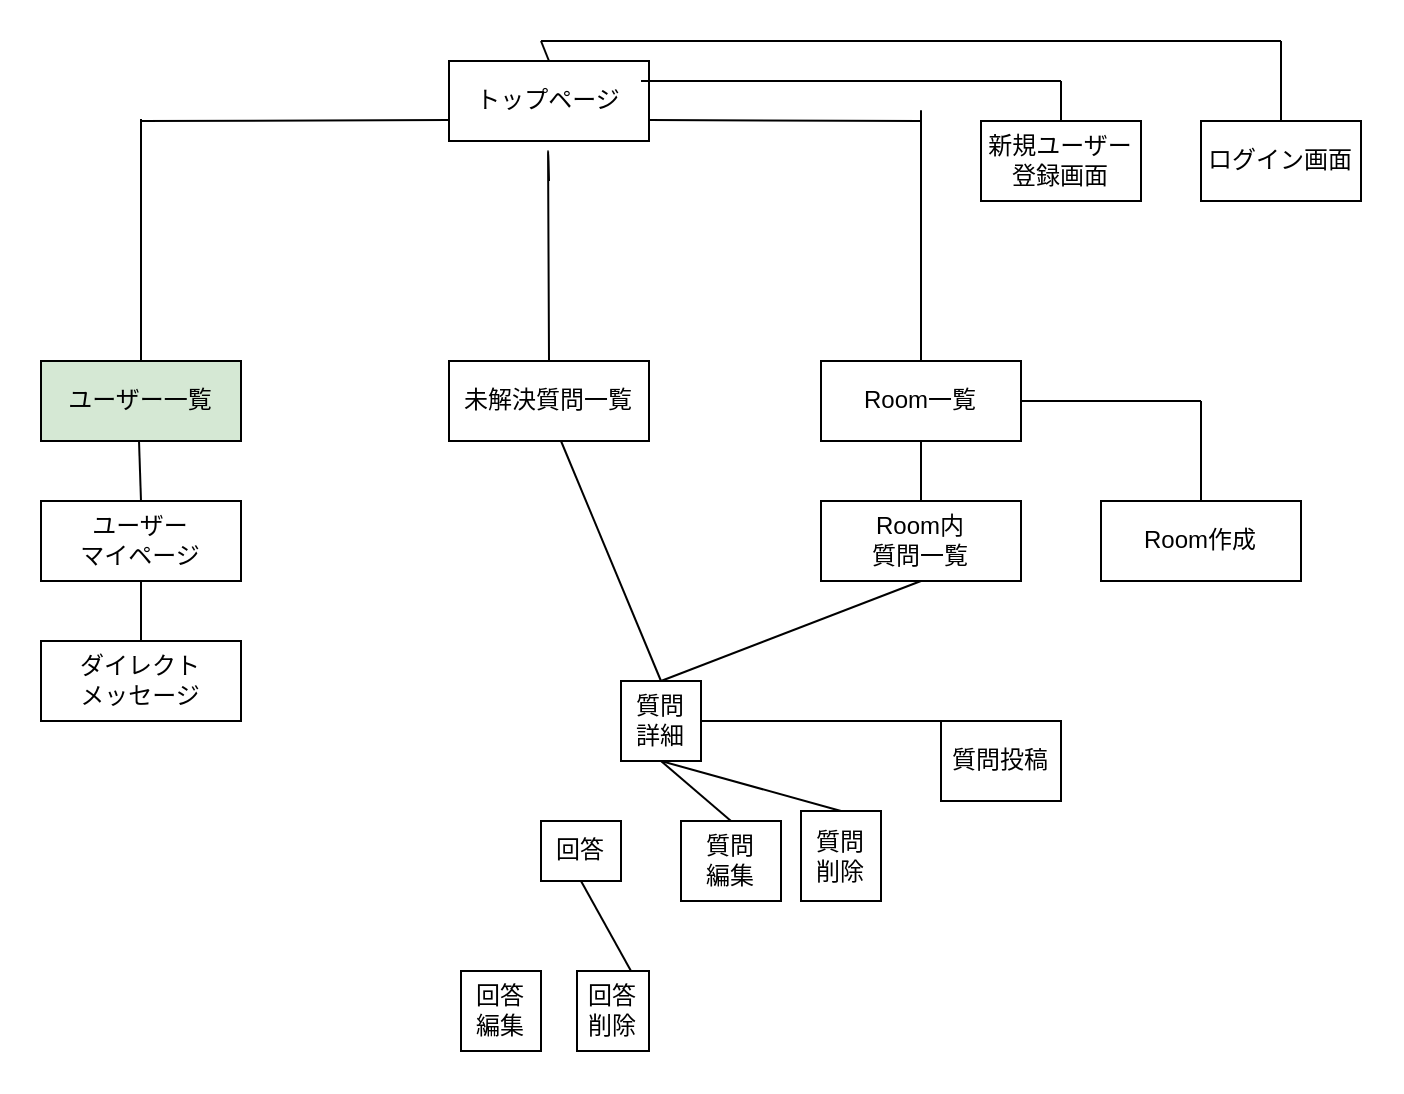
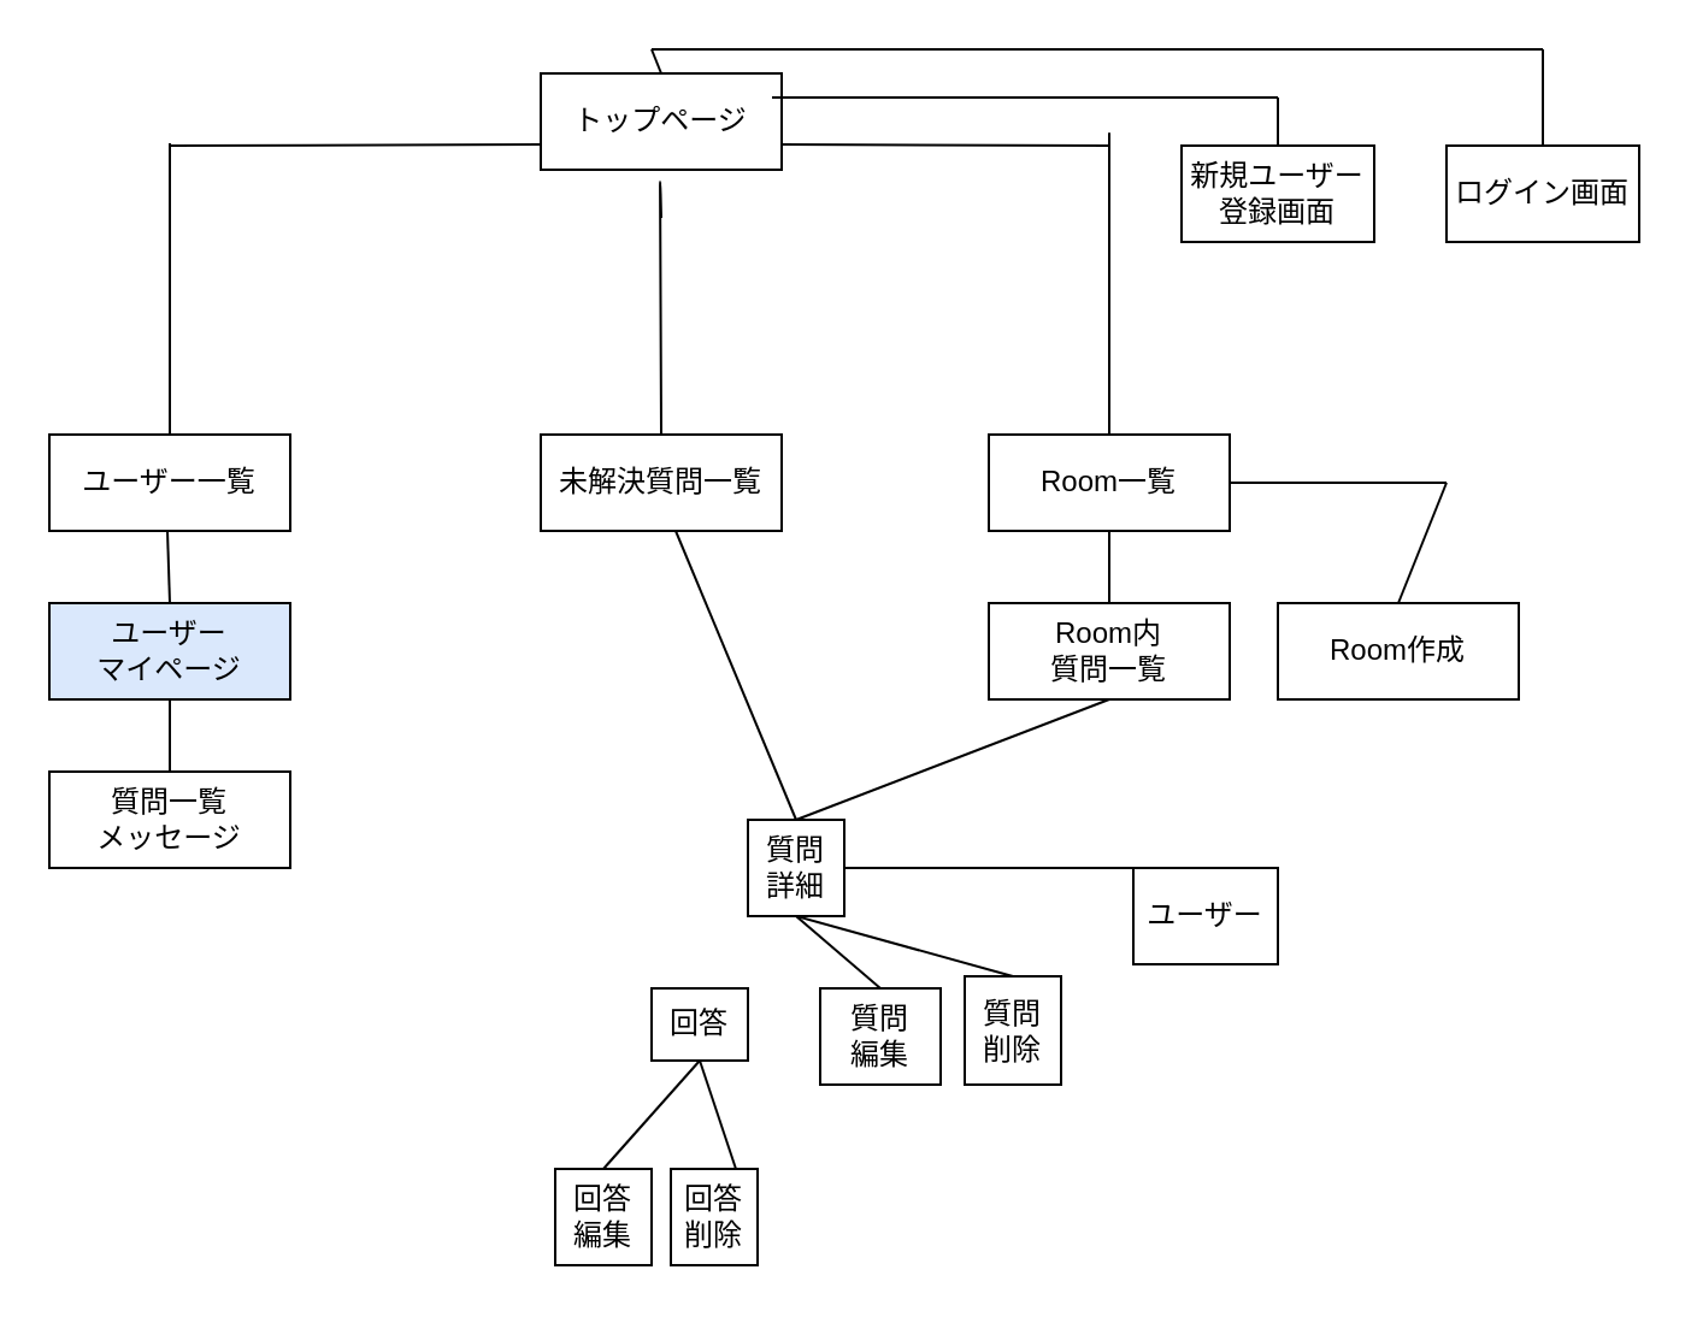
  <mxCell id="0" />
  <mxCell id="1" parent="0" />
  <mxCell id="2" value="トップページ" style="whiteSpace=wrap;html=1;align=center;" parent="1" vertex="1"><mxGeometry x="224" y="30" width="100" height="40" as="geometry" /></mxCell>
  <mxCell id="3" value="Room一覧" style="whiteSpace=wrap;html=1;align=center;" parent="1" vertex="1"><mxGeometry x="410" y="180" width="100" height="40" as="geometry" /></mxCell>
  <mxCell id="4" value="未解決質問一覧" style="whiteSpace=wrap;html=1;align=center;" parent="1" vertex="1"><mxGeometry x="224" y="180" width="100" height="40" as="geometry" /></mxCell>
- <mxCell id="5" value="Room作成" style="whiteSpace=wrap;html=1;align=center;" parent="1" vertex="1"><mxGeometry x="550" y="250" width="100" height="40" as="geometry" /></mxCell>
+ <mxCell id="5" value="Room作成" style="whiteSpace=wrap;html=1;align=center;" parent="1" vertex="1"><mxGeometry x="530" y="250" width="100" height="40" as="geometry" /></mxCell>
  <mxCell id="6" value="Room内&lt;br&gt;質問一覧" style="whiteSpace=wrap;html=1;align=center;" parent="1" vertex="1"><mxGeometry x="410" y="250" width="100" height="40" as="geometry" /></mxCell>
- <mxCell id="7" value="質問投稿" style="whiteSpace=wrap;html=1;align=center;" parent="1" vertex="1"><mxGeometry x="470" y="360" width="60" height="40" as="geometry" /></mxCell>
- <mxCell id="8" value="ユーザー&lt;br&gt;マイページ" style="whiteSpace=wrap;html=1;align=center;" parent="1" vertex="1"><mxGeometry x="20" y="250" width="100" height="40" as="geometry" /></mxCell>
- <mxCell id="9" value="ダイレクト&lt;br&gt;メッセージ" style="whiteSpace=wrap;html=1;align=center;" parent="1" vertex="1"><mxGeometry x="20" y="320" width="100" height="40" as="geometry" /></mxCell>
+ <mxCell id="7" value="ユーザー" style="whiteSpace=wrap;html=1;align=center;" parent="1" vertex="1"><mxGeometry x="470" y="360" width="60" height="40" as="geometry" /></mxCell>
+ <mxCell id="8" value="ユーザー&lt;br&gt;マイページ" style="whiteSpace=wrap;html=1;align=center;fillColor=#dae8fc;" parent="1" vertex="1"><mxGeometry x="20" y="250" width="100" height="40" as="geometry" /></mxCell>
+ <mxCell id="9" value="質問一覧&lt;br&gt;メッセージ" style="whiteSpace=wrap;html=1;align=center;" parent="1" vertex="1"><mxGeometry x="20" y="320" width="100" height="40" as="geometry" /></mxCell>
  <mxCell id="10" value="回答" style="whiteSpace=wrap;html=1;align=center;" parent="1" vertex="1"><mxGeometry x="270" y="410" width="40" height="30" as="geometry" /></mxCell>
  <mxCell id="11" value="" style="endArrow=none;html=1;entryX=0.5;entryY=0;entryDx=0;entryDy=0;" parent="1" target="8" edge="1"><mxGeometry width="50" height="50" relative="1" as="geometry"><mxPoint x="69" y="220" as="sourcePoint" /><mxPoint x="69" y="240.5" as="targetPoint" /></mxGeometry></mxCell>
  <mxCell id="12" value="" style="endArrow=none;html=1;" parent="1" edge="1"><mxGeometry width="50" height="50" relative="1" as="geometry"><mxPoint x="70" y="60" as="sourcePoint" /><mxPoint x="224" y="59.5" as="targetPoint" /></mxGeometry></mxCell>
  <mxCell id="13" value="" style="endArrow=none;html=1;entryX=0.5;entryY=0;entryDx=0;entryDy=0;" parent="1" target="14" edge="1"><mxGeometry width="50" height="50" relative="1" as="geometry"><mxPoint x="70" y="59" as="sourcePoint" /><mxPoint x="70" y="100" as="targetPoint" /></mxGeometry></mxCell>
- <mxCell id="14" value="ユーザー一覧" style="whiteSpace=wrap;html=1;align=center;fillColor=#d5e8d4;" parent="1" vertex="1"><mxGeometry x="20" y="180" width="100" height="40" as="geometry" /></mxCell>
+ <mxCell id="14" value="ユーザー一覧" style="whiteSpace=wrap;html=1;align=center;" parent="1" vertex="1"><mxGeometry x="20" y="180" width="100" height="40" as="geometry" /></mxCell>
  <mxCell id="15" value="" style="endArrow=none;html=1;" parent="1" edge="1"><mxGeometry width="50" height="50" relative="1" as="geometry"><mxPoint x="70" y="320" as="sourcePoint" /><mxPoint x="70" y="290" as="targetPoint" /></mxGeometry></mxCell>
  <mxCell id="16" value="" style="endArrow=none;html=1;" parent="1" edge="1"><mxGeometry width="50" height="50" relative="1" as="geometry"><mxPoint x="324" y="59.5" as="sourcePoint" /><mxPoint x="460" y="60" as="targetPoint" /></mxGeometry></mxCell>
  <mxCell id="17" value="" style="endArrow=none;html=1;entryX=0.5;entryY=0;entryDx=0;entryDy=0;" parent="1" edge="1" target="3"><mxGeometry width="50" height="50" relative="1" as="geometry"><mxPoint x="460" y="100" as="sourcePoint" /><mxPoint x="460" y="170" as="targetPoint" /><Array as="points"><mxPoint x="460" y="50" /></Array></mxGeometry></mxCell>
  <mxCell id="18" value="" style="endArrow=none;html=1;" parent="1" edge="1"><mxGeometry width="50" height="50" relative="1" as="geometry"><mxPoint x="510" y="200" as="sourcePoint" /><mxPoint x="600" y="200" as="targetPoint" /></mxGeometry></mxCell>
  <mxCell id="19" value="" style="endArrow=none;html=1;entryX=0.5;entryY=0;entryDx=0;entryDy=0;" parent="1" target="5" edge="1"><mxGeometry width="50" height="50" relative="1" as="geometry"><mxPoint x="600" y="200" as="sourcePoint" /><mxPoint x="640" y="170" as="targetPoint" /></mxGeometry></mxCell>
  <mxCell id="20" value="" style="endArrow=none;html=1;exitX=0.5;exitY=0;exitDx=0;exitDy=0;" parent="1" source="6" edge="1"><mxGeometry width="50" height="50" relative="1" as="geometry"><mxPoint x="410" y="270" as="sourcePoint" /><mxPoint x="460" y="220" as="targetPoint" /></mxGeometry></mxCell>
  <mxCell id="21" value="" style="endArrow=none;html=1;exitX=0.5;exitY=0;exitDx=0;exitDy=0;" parent="1" source="7" edge="1" target="22"><mxGeometry width="50" height="50" relative="1" as="geometry"><mxPoint x="370" y="340" as="sourcePoint" /><mxPoint x="420" y="290" as="targetPoint" /></mxGeometry></mxCell>
  <mxCell id="22" value="質問&lt;br&gt;詳細" style="whiteSpace=wrap;html=1;align=center;" parent="1" vertex="1"><mxGeometry x="310" y="340" width="40" height="40" as="geometry" /></mxCell>
  <mxCell id="23" value="" style="endArrow=none;html=1;exitX=0.5;exitY=0;exitDx=0;exitDy=0;" parent="1" source="22" edge="1"><mxGeometry width="50" height="50" relative="1" as="geometry"><mxPoint x="430" y="320" as="sourcePoint" /><mxPoint x="460" y="290" as="targetPoint" /></mxGeometry></mxCell>
  <mxCell id="24" value="質問&lt;br&gt;編集" style="whiteSpace=wrap;html=1;align=center;" parent="1" vertex="1"><mxGeometry x="340" y="410" width="50" height="40" as="geometry" /></mxCell>
  <mxCell id="25" value="質問&lt;br&gt;削除" style="whiteSpace=wrap;html=1;align=center;" parent="1" vertex="1"><mxGeometry x="400" y="405" width="40" height="45" as="geometry" /></mxCell>
  <mxCell id="26" value="回答&lt;br&gt;編集" style="whiteSpace=wrap;html=1;align=center;" parent="1" vertex="1"><mxGeometry x="230" y="485" width="40" height="40" as="geometry" /></mxCell>
- <mxCell id="27" value="回答&lt;br&gt;削除" style="whiteSpace=wrap;html=1;align=center;" parent="1" vertex="1"><mxGeometry x="288" y="485" width="36" height="40" as="geometry" /></mxCell>
+ <mxCell id="27" value="回答&lt;br&gt;削除" style="whiteSpace=wrap;html=1;align=center;" parent="1" vertex="1"><mxGeometry x="278" y="485" width="36" height="40" as="geometry" /></mxCell>
  <mxCell id="28" value="" style="endArrow=none;html=1;exitX=0.5;exitY=0;exitDx=0;exitDy=0;" parent="1" edge="1" source="4"><mxGeometry width="50" height="50" relative="1" as="geometry"><mxPoint x="273.5" y="110" as="sourcePoint" /><mxPoint x="274" y="90" as="targetPoint" /><Array as="points"><mxPoint x="273.5" y="70" /></Array></mxGeometry></mxCell>
  <mxCell id="29" value="" style="endArrow=none;html=1;exitX=0.75;exitY=0;exitDx=0;exitDy=0;" edge="1" parent="1" source="27"><mxGeometry width="50" height="50" relative="1" as="geometry"><mxPoint x="420" y="480" as="sourcePoint" /><mxPoint x="290" y="440" as="targetPoint" /></mxGeometry></mxCell>
  <mxCell id="30" value="" style="endArrow=none;html=1;exitX=0.5;exitY=0;exitDx=0;exitDy=0;" edge="1" parent="1" source="24"><mxGeometry width="50" height="50" relative="1" as="geometry"><mxPoint x="470" y="430" as="sourcePoint" /><mxPoint x="330" y="380" as="targetPoint" /></mxGeometry></mxCell>
  <mxCell id="31" value="" style="endArrow=none;html=1;exitX=0.5;exitY=0;exitDx=0;exitDy=0;" edge="1" parent="1" source="25"><mxGeometry width="50" height="50" relative="1" as="geometry"><mxPoint x="590" y="460" as="sourcePoint" /><mxPoint x="330" y="380" as="targetPoint" /></mxGeometry></mxCell>
  <mxCell id="32" value="" style="endArrow=none;html=1;exitX=0.5;exitY=0;exitDx=0;exitDy=0;" edge="1" parent="1" source="22"><mxGeometry width="50" height="50" relative="1" as="geometry"><mxPoint x="230" y="270" as="sourcePoint" /><mxPoint x="280" y="220" as="targetPoint" /></mxGeometry></mxCell>
+ <mxCell id="33" value="" style="endArrow=none;html=1;exitX=0.5;exitY=0;exitDx=0;exitDy=0;entryX=0.5;entryY=1;entryDx=0;entryDy=0;" edge="1" parent="1" source="26" target="10"><mxGeometry width="50" height="50" relative="1" as="geometry"><mxPoint x="250" y="480" as="sourcePoint" /><mxPoint x="280" y="450" as="targetPoint" /></mxGeometry></mxCell>
  <mxCell id="34" value="新規ユーザー登録画面" style="whiteSpace=wrap;html=1;align=center;" vertex="1" parent="1"><mxGeometry x="490" y="60" width="80" height="40" as="geometry" /></mxCell>
  <mxCell id="35" value="ログイン画面" style="whiteSpace=wrap;html=1;align=center;" vertex="1" parent="1"><mxGeometry x="600" y="60" width="80" height="40" as="geometry" /></mxCell>
  <mxCell id="36" value="" style="endArrow=none;html=1;" edge="1" parent="1"><mxGeometry width="50" height="50" relative="1" as="geometry"><mxPoint x="530" y="60" as="sourcePoint" /><mxPoint x="530" y="40" as="targetPoint" /></mxGeometry></mxCell>
  <mxCell id="37" value="" style="endArrow=none;html=1;entryX=0.96;entryY=0.25;entryDx=0;entryDy=0;entryPerimeter=0;" edge="1" parent="1" target="2"><mxGeometry width="50" height="50" relative="1" as="geometry"><mxPoint x="530" y="40" as="sourcePoint" /><mxPoint x="580" y="-10" as="targetPoint" /></mxGeometry></mxCell>
  <mxCell id="38" value="" style="endArrow=none;html=1;" edge="1" parent="1"><mxGeometry width="50" height="50" relative="1" as="geometry"><mxPoint x="640" y="60" as="sourcePoint" /><mxPoint x="640" y="20" as="targetPoint" /></mxGeometry></mxCell>
  <mxCell id="39" value="" style="endArrow=none;html=1;" edge="1" parent="1"><mxGeometry width="50" height="50" relative="1" as="geometry"><mxPoint x="640" y="20" as="sourcePoint" /><mxPoint x="270" y="20" as="targetPoint" /></mxGeometry></mxCell>
  <mxCell id="40" value="" style="endArrow=none;html=1;" edge="1" parent="1"><mxGeometry width="50" height="50" relative="1" as="geometry"><mxPoint x="270" y="20" as="sourcePoint" /><mxPoint x="274" y="30" as="targetPoint" /></mxGeometry></mxCell>
